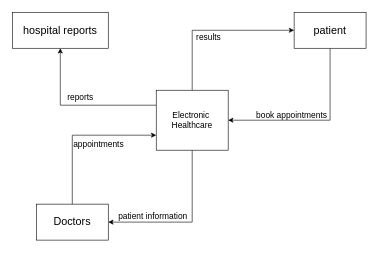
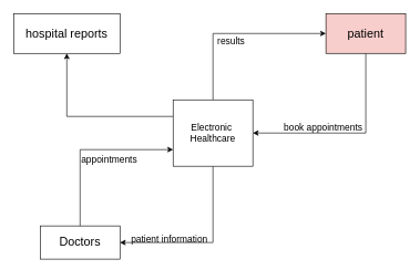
  <mxCell id="0" />
  <mxCell id="1" parent="0" />
  <mxCell id="2" style="edgeStyle=orthogonalEdgeStyle;rounded=0;orthogonalLoop=1;jettySize=auto;html=1;exitX=0.5;exitY=1;exitDx=0;exitDy=0;entryX=1;entryY=0.5;entryDx=0;entryDy=0;" edge="1" parent="1" source="5" target="10"><mxGeometry relative="1" as="geometry" /></mxCell>
  <mxCell id="3" style="edgeStyle=orthogonalEdgeStyle;rounded=0;orthogonalLoop=1;jettySize=auto;html=1;exitX=0.5;exitY=0;exitDx=0;exitDy=0;entryX=0;entryY=0.5;entryDx=0;entryDy=0;" edge="1" parent="1" source="5" target="7"><mxGeometry relative="1" as="geometry" /></mxCell>
  <mxCell id="4" style="edgeStyle=orthogonalEdgeStyle;rounded=0;orthogonalLoop=1;jettySize=auto;html=1;exitX=0;exitY=0.25;exitDx=0;exitDy=0;entryX=0.5;entryY=1;entryDx=0;entryDy=0;" edge="1" parent="1" source="5" target="14"><mxGeometry relative="1" as="geometry" /></mxCell>
  <mxCell id="5" value="&lt;font style=&quot;font-size: 14px&quot;&gt;Electronic&amp;nbsp; Healthcare&lt;/font&gt;" style="rounded=0;whiteSpace=wrap;html=1;rotation=0;" vertex="1" parent="1"><mxGeometry x="260" y="150" width="120" height="100" as="geometry" /></mxCell>
  <mxCell id="6" style="edgeStyle=orthogonalEdgeStyle;rounded=0;orthogonalLoop=1;jettySize=auto;html=1;exitX=0.5;exitY=1;exitDx=0;exitDy=0;entryX=1;entryY=0.5;entryDx=0;entryDy=0;" edge="1" parent="1" source="7" target="5"><mxGeometry relative="1" as="geometry" /></mxCell>
- <mxCell id="7" value="&lt;font&gt;&lt;font style=&quot;font-size: 18px&quot;&gt;patient&lt;/font&gt;&lt;br&gt;&lt;/font&gt;" style="rounded=0;whiteSpace=wrap;html=1;" vertex="1" parent="1"><mxGeometry x="490" y="20" width="120" height="60" as="geometry" /></mxCell>
+ <mxCell id="7" value="&lt;font&gt;&lt;font style=&quot;font-size: 18px&quot;&gt;patient&lt;/font&gt;&lt;br&gt;&lt;/font&gt;" style="rounded=0;whiteSpace=wrap;html=1;fillColor=#f8cecc;" vertex="1" parent="1"><mxGeometry x="490" y="20" width="120" height="60" as="geometry" /></mxCell>
  <mxCell id="8" value="&lt;font face=&quot;Arial&quot; style=&quot;font-size: 14px&quot;&gt;book appointments&lt;/font&gt;&lt;br&gt;" style="text;html=1;resizable=0;points=[];autosize=1;align=left;verticalAlign=top;spacingTop=-4;" vertex="1" parent="1"><mxGeometry x="425" y="180" width="130" height="20" as="geometry" /></mxCell>
  <mxCell id="9" style="edgeStyle=orthogonalEdgeStyle;rounded=0;orthogonalLoop=1;jettySize=auto;html=1;exitX=0.5;exitY=0;exitDx=0;exitDy=0;entryX=0;entryY=0.75;entryDx=0;entryDy=0;" edge="1" parent="1" source="10" target="5"><mxGeometry relative="1" as="geometry" /></mxCell>
- <mxCell id="10" value="&lt;font style=&quot;font-size: 18px&quot;&gt;Doctors&lt;/font&gt;" style="rounded=0;whiteSpace=wrap;html=1;" vertex="1" parent="1"><mxGeometry x="60" y="340" width="120" height="60" as="geometry" /></mxCell>
+ <mxCell id="10" value="&lt;font style=&quot;font-size: 18px&quot;&gt;Doctors&lt;/font&gt;" style="rounded=0;whiteSpace=wrap;html=1;" vertex="1" parent="1"><mxGeometry x="60" y="340" width="120" height="50" as="geometry" /></mxCell>
  <mxCell id="11" value="&lt;span style=&quot;font-family: &amp;#34;arial&amp;#34;&quot;&gt;&lt;font style=&quot;font-size: 14px&quot;&gt;appointments&lt;/font&gt;&lt;/span&gt;" style="text;html=1;resizable=0;points=[];autosize=1;align=left;verticalAlign=top;spacingTop=-4;" vertex="1" parent="1"><mxGeometry x="120" y="230" width="100" height="20" as="geometry" /></mxCell>
  <mxCell id="12" value="&lt;font style=&quot;font-size: 14px&quot;&gt;patient&amp;nbsp;&lt;/font&gt;&lt;span style=&quot;font-size: 14px&quot;&gt;information&lt;/span&gt;" style="text;html=1;resizable=0;points=[];autosize=1;align=left;verticalAlign=top;spacingTop=-4;" vertex="1" parent="1"><mxGeometry x="195" y="350" width="130" height="20" as="geometry" /></mxCell>
  <mxCell id="13" value="&lt;font style=&quot;font-size: 14px&quot;&gt;results&lt;/font&gt;" style="text;html=1;resizable=0;points=[];autosize=1;align=left;verticalAlign=top;spacingTop=-4;" vertex="1" parent="1"><mxGeometry x="325" y="50" width="60" height="20" as="geometry" /></mxCell>
  <mxCell id="14" value="&lt;font style=&quot;font-size: 18px&quot;&gt;hospital reports&lt;/font&gt;" style="rounded=0;whiteSpace=wrap;html=1;" vertex="1" parent="1"><mxGeometry x="20" y="20" width="160" height="60" as="geometry" /></mxCell>
- <mxCell id="15" value="&lt;font style=&quot;font-size: 14px&quot;&gt;reports&lt;/font&gt;" style="text;html=1;resizable=0;points=[];autosize=1;align=left;verticalAlign=top;spacingTop=-4;" vertex="1" parent="1"><mxGeometry x="110" y="150" width="60" height="20" as="geometry" /></mxCell>
